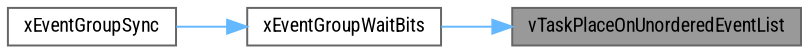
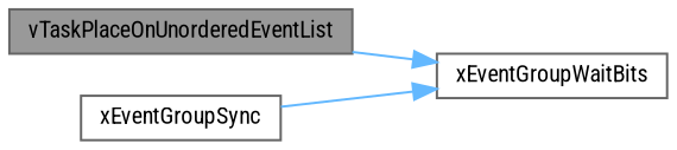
  digraph {
    fontname="Roboto Condensed"
    rankdir=RL
    node [color=grey40 fillcolor=white fontname="Roboto Condensed" fontsize=10 shape=box style=filled]
    edge [color=steelblue1 dir=back fontname="Roboto Condensed" fontsize=10 labelfontname=Helvetica labelfontsize=10 style=solid]
    n1 [color=gray40 fillcolor=grey60 fontcolor=black height=0.2 label=vTaskPlaceOnUnorderedEventList width=0.4]
    n2 [height=0.2 label=xEventGroupWaitBits width=0.4]
    n3 [height=0.2 label=xEventGroupSync width=0.4]
-   n1 -> n2
+   n2 -> n1
    n2 -> n3
  }
